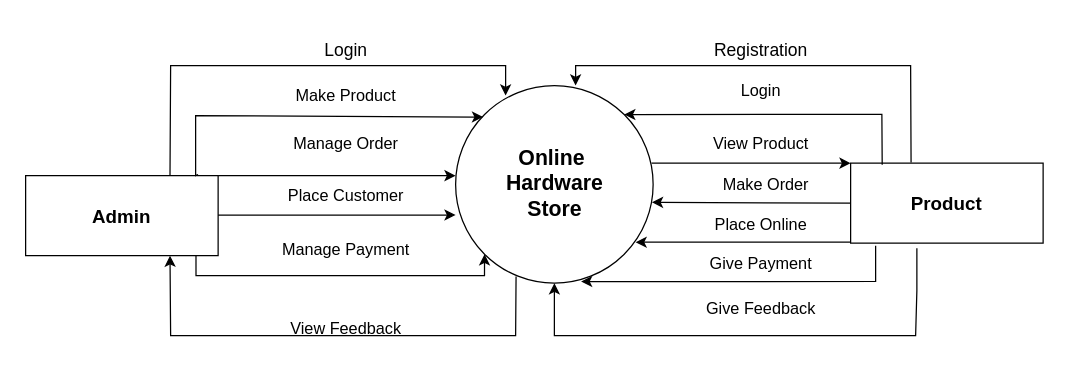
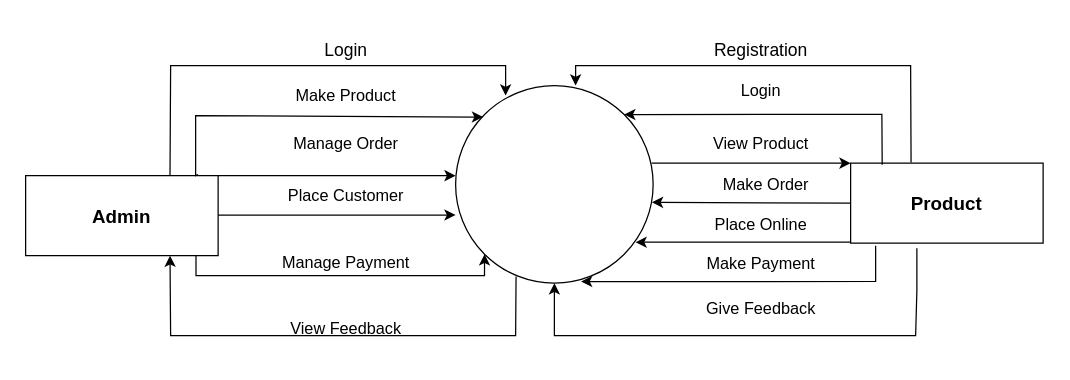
  <mxCell id="0" />
  <mxCell id="1" parent="0" />
  <mxCell id="2" style="edgeStyle=orthogonalEdgeStyle;rounded=0;orthogonalLoop=1;jettySize=auto;html=1;exitX=0.885;exitY=0.971;exitDx=0;exitDy=0;entryX=0;entryY=1;entryDx=0;entryDy=0;exitPerimeter=0;" parent="1" source="3" target="4" edge="1"><mxGeometry relative="1" as="geometry"><mxPoint x="420" y="244" as="targetPoint" /><Array as="points"><mxPoint x="156" y="220" /><mxPoint x="387" y="220" /></Array></mxGeometry></mxCell>
  <mxCell id="3" value="&lt;b&gt;&lt;font style=&quot;font-size: 15px;&quot;&gt;Admin&lt;/font&gt;&lt;/b&gt;" style="rounded=0;whiteSpace=wrap;html=1;strokeWidth=1;" parent="1" vertex="1"><mxGeometry x="20" y="140" width="154" height="64" as="geometry" /></mxCell>
  <mxCell id="4" value="" style="ellipse;whiteSpace=wrap;html=1;aspect=fixed;strokeWidth=1;" parent="1" vertex="1"><mxGeometry x="364" y="68" width="158" height="158" as="geometry" /></mxCell>
- <mxCell id="5" value="&lt;font style=&quot;font-size: 17px;&quot;&gt;Online&amp;nbsp;&lt;br style=&quot;font-size: 17px;&quot;&gt;Hardware&lt;br style=&quot;font-size: 17px;&quot;&gt;Store&lt;/font&gt;" style="text;html=1;align=center;verticalAlign=middle;resizable=0;points=[];autosize=1;strokeColor=none;fillColor=none;strokeWidth=1;fontSize=17;fontStyle=1" parent="1" vertex="1"><mxGeometry x="395" y="107" width="96" height="80" as="geometry" /></mxCell>
  <mxCell id="6" value="" style="endArrow=classic;html=1;rounded=0;exitX=0.75;exitY=0;exitDx=0;exitDy=0;strokeWidth=1;" parent="1" source="3" edge="1"><mxGeometry width="50" height="50" relative="1" as="geometry"><mxPoint x="174" y="139.005" as="sourcePoint" /><mxPoint x="404" y="76" as="targetPoint" /><Array as="points"><mxPoint x="136" y="52" /><mxPoint x="268" y="52" /><mxPoint x="404" y="52" /></Array></mxGeometry></mxCell>
  <mxCell id="7" value="" style="endArrow=classic;html=1;rounded=0;exitX=0.896;exitY=-0.013;exitDx=0;exitDy=0;strokeWidth=1;exitPerimeter=0;" parent="1" edge="1" source="3"><mxGeometry width="50" height="50" relative="1" as="geometry"><mxPoint x="196" y="92.495" as="sourcePoint" /><mxPoint x="386" y="93.15" as="targetPoint" /><Array as="points"><mxPoint x="156" y="140" /><mxPoint x="156" y="92" /></Array></mxGeometry></mxCell>
  <mxCell id="8" value="" style="endArrow=classic;html=1;rounded=0;strokeWidth=1;" parent="1" edge="1"><mxGeometry width="50" height="50" relative="1" as="geometry"><mxPoint x="174" y="140" as="sourcePoint" /><mxPoint x="364" y="140" as="targetPoint" /></mxGeometry></mxCell>
  <mxCell id="9" value="&lt;font style=&quot;font-size: 14px;&quot;&gt;Login&lt;/font&gt;" style="text;html=1;align=center;verticalAlign=middle;resizable=0;points=[];autosize=1;strokeColor=none;fillColor=none;fontSize=14;" parent="1" vertex="1"><mxGeometry x="248" y="20" width="56" height="40" as="geometry" /></mxCell>
  <mxCell id="10" value="&lt;b&gt;&lt;font style=&quot;font-size: 15px;&quot;&gt;Product&lt;/font&gt;&lt;/b&gt;" style="rounded=0;whiteSpace=wrap;html=1;strokeWidth=1;" parent="1" vertex="1"><mxGeometry x="680" y="130" width="154" height="64" as="geometry" /></mxCell>
  <mxCell id="11" value="" style="endArrow=classic;html=1;rounded=0;exitX=0.314;exitY=-0.008;exitDx=0;exitDy=0;strokeWidth=1;exitPerimeter=0;" parent="1" source="10" edge="1"><mxGeometry width="50" height="50" relative="1" as="geometry"><mxPoint x="725" y="74" as="sourcePoint" /><mxPoint x="460" y="68" as="targetPoint" /><Array as="points"><mxPoint x="728" y="52" /><mxPoint x="596" y="52" /><mxPoint x="460" y="52" /></Array></mxGeometry></mxCell>
  <mxCell id="12" value="&lt;font style=&quot;font-size: 14px;&quot;&gt;Registration&lt;/font&gt;" style="text;html=1;align=center;verticalAlign=middle;resizable=0;points=[];autosize=1;strokeColor=none;fillColor=none;fontSize=14;" parent="1" vertex="1"><mxGeometry x="560" y="20" width="96" height="40" as="geometry" /></mxCell>
  <mxCell id="13" value="Make Product" style="text;html=1;align=center;verticalAlign=middle;resizable=0;points=[];autosize=1;strokeColor=none;fillColor=none;fontSize=13;" vertex="1" parent="1"><mxGeometry x="220" y="56" width="112" height="40" as="geometry" /></mxCell>
  <mxCell id="14" value="Manage Order" style="text;html=1;align=center;verticalAlign=middle;resizable=0;points=[];autosize=1;strokeColor=none;fillColor=none;fontSize=13;" vertex="1" parent="1"><mxGeometry x="224" y="94" width="104" height="40" as="geometry" /></mxCell>
  <mxCell id="15" value="" style="endArrow=classic;html=1;rounded=0;strokeWidth=1;" edge="1" parent="1"><mxGeometry width="50" height="50" relative="1" as="geometry"><mxPoint x="174" y="171.5" as="sourcePoint" /><mxPoint x="364" y="171.5" as="targetPoint" /></mxGeometry></mxCell>
  <mxCell id="16" value="Place Customer" style="text;html=1;align=center;verticalAlign=middle;resizable=0;points=[];autosize=1;strokeColor=none;fillColor=none;fontSize=13;" vertex="1" parent="1"><mxGeometry x="212" y="136" width="128" height="40" as="geometry" /></mxCell>
- <mxCell id="17" value="Manage Payment" style="text;html=1;align=center;verticalAlign=middle;resizable=0;points=[];autosize=1;strokeColor=none;fillColor=none;fontSize=13;" vertex="1" parent="1"><mxGeometry x="216" y="179" width="120" height="40" as="geometry" /></mxCell>
+ <mxCell id="17" value="Manage Payment" style="text;html=1;align=center;verticalAlign=middle;resizable=0;points=[];autosize=1;strokeColor=none;fillColor=none;fontSize=13;" vertex="1" parent="1"><mxGeometry x="216" y="189" width="120" height="40" as="geometry" /></mxCell>
  <mxCell id="18" value="" style="endArrow=classic;html=1;rounded=0;exitX=0.306;exitY=0.967;exitDx=0;exitDy=0;strokeWidth=1;entryX=0.75;entryY=1;entryDx=0;entryDy=0;exitPerimeter=0;" edge="1" parent="1" source="4" target="3"><mxGeometry width="50" height="50" relative="1" as="geometry"><mxPoint x="399" y="284" as="sourcePoint" /><mxPoint x="131" y="348" as="targetPoint" /><Array as="points"><mxPoint x="412" y="268" /><mxPoint x="260" y="268" /><mxPoint x="136" y="268" /></Array></mxGeometry></mxCell>
  <mxCell id="19" value="View Feedback" style="text;html=1;align=center;verticalAlign=middle;resizable=0;points=[];autosize=1;strokeColor=none;fillColor=none;fontSize=13;" vertex="1" parent="1"><mxGeometry x="220" y="242" width="112" height="40" as="geometry" /></mxCell>
  <mxCell id="20" value="" style="endArrow=classic;html=1;rounded=0;exitX=0.164;exitY=0.019;exitDx=0;exitDy=0;strokeWidth=1;exitPerimeter=0;entryX=1;entryY=0;entryDx=0;entryDy=0;" edge="1" parent="1" source="10" target="4"><mxGeometry width="50" height="50" relative="1" as="geometry"><mxPoint x="717" y="97.15" as="sourcePoint" /><mxPoint x="489" y="143" as="targetPoint" /><Array as="points"><mxPoint x="705" y="91" /></Array></mxGeometry></mxCell>
  <mxCell id="21" value="Login" style="text;html=1;align=center;verticalAlign=middle;resizable=0;points=[];autosize=1;strokeColor=none;fillColor=none;fontSize=13;" vertex="1" parent="1"><mxGeometry x="580" y="52" width="56" height="40" as="geometry" /></mxCell>
  <mxCell id="22" value="" style="endArrow=classic;html=1;rounded=0;strokeWidth=1;exitX=0.992;exitY=0.393;exitDx=0;exitDy=0;fontSize=15;entryX=0;entryY=0;entryDx=0;entryDy=0;exitPerimeter=0;" edge="1" parent="1" source="4" target="10"><mxGeometry width="50" height="50" relative="1" as="geometry"><mxPoint x="524" y="130" as="sourcePoint" /><mxPoint x="452" y="253" as="targetPoint" /></mxGeometry></mxCell>
  <mxCell id="23" value="View Product" style="text;html=1;align=center;verticalAlign=middle;resizable=0;points=[];autosize=1;strokeColor=none;fillColor=none;fontSize=13;" vertex="1" parent="1"><mxGeometry x="560" y="94" width="96" height="40" as="geometry" /></mxCell>
  <mxCell id="24" value="" style="endArrow=classic;html=1;rounded=0;strokeWidth=1;entryX=0.994;entryY=0.591;entryDx=0;entryDy=0;entryPerimeter=0;exitX=0;exitY=0.5;exitDx=0;exitDy=0;" edge="1" parent="1" source="10" target="4"><mxGeometry width="50" height="50" relative="1" as="geometry"><mxPoint x="468" y="194" as="sourcePoint" /><mxPoint x="658" y="194" as="targetPoint" /></mxGeometry></mxCell>
  <mxCell id="25" value="Make Order" style="text;html=1;align=center;verticalAlign=middle;resizable=0;points=[];autosize=1;strokeColor=none;fillColor=none;fontSize=13;" vertex="1" parent="1"><mxGeometry x="568" y="127" width="88" height="40" as="geometry" /></mxCell>
  <mxCell id="26" value="" style="endArrow=classic;html=1;rounded=0;strokeWidth=1;entryX=0.911;entryY=0.793;entryDx=0;entryDy=0;entryPerimeter=0;exitX=0;exitY=0.5;exitDx=0;exitDy=0;" edge="1" parent="1" target="4"><mxGeometry width="50" height="50" relative="1" as="geometry"><mxPoint x="680" y="193.17" as="sourcePoint" /><mxPoint x="514.258" y="193.3" as="targetPoint" /></mxGeometry></mxCell>
  <mxCell id="27" value="Place Online" style="text;html=1;align=center;verticalAlign=middle;resizable=0;points=[];autosize=1;strokeColor=none;fillColor=none;fontSize=13;" vertex="1" parent="1"><mxGeometry x="564" y="159" width="88" height="40" as="geometry" /></mxCell>
  <mxCell id="28" style="edgeStyle=orthogonalEdgeStyle;rounded=0;orthogonalLoop=1;jettySize=auto;html=1;entryX=0.635;entryY=0.992;entryDx=0;entryDy=0;entryPerimeter=0;" edge="1" parent="1" target="4"><mxGeometry relative="1" as="geometry"><mxPoint x="588" y="276" as="targetPoint" /><Array as="points"><mxPoint x="700" y="225" /></Array><mxPoint x="700" y="196" as="sourcePoint" /></mxGeometry></mxCell>
- <mxCell id="29" value="Give Payment" style="text;html=1;align=center;verticalAlign=middle;resizable=0;points=[];autosize=1;strokeColor=none;fillColor=none;fontSize=13;" vertex="1" parent="1"><mxGeometry x="556" y="190" width="104" height="40" as="geometry" /></mxCell>
+ <mxCell id="29" value="Make Payment" style="text;html=1;align=center;verticalAlign=middle;resizable=0;points=[];autosize=1;strokeColor=none;fillColor=none;fontSize=13;" vertex="1" parent="1"><mxGeometry x="556" y="190" width="104" height="40" as="geometry" /></mxCell>
  <mxCell id="30" value="" style="endArrow=classic;html=1;rounded=0;exitX=0.5;exitY=1;exitDx=0;exitDy=0;strokeWidth=1;entryX=0.5;entryY=1;entryDx=0;entryDy=0;" edge="1" parent="1" target="4"><mxGeometry width="50" height="50" relative="1" as="geometry"><mxPoint x="733" y="198" as="sourcePoint" /><mxPoint x="426" y="176" as="targetPoint" /><Array as="points"><mxPoint x="733" y="232" /><mxPoint x="732" y="268" /><mxPoint x="644" y="268" /><mxPoint x="492" y="268" /><mxPoint x="443" y="268" /><mxPoint x="443" y="252" /></Array></mxGeometry></mxCell>
  <mxCell id="31" value="Give Feedback" style="text;html=1;align=center;verticalAlign=middle;resizable=0;points=[];autosize=1;strokeColor=none;fillColor=none;fontSize=13;" vertex="1" parent="1"><mxGeometry x="556" y="226" width="104" height="40" as="geometry" /></mxCell>
